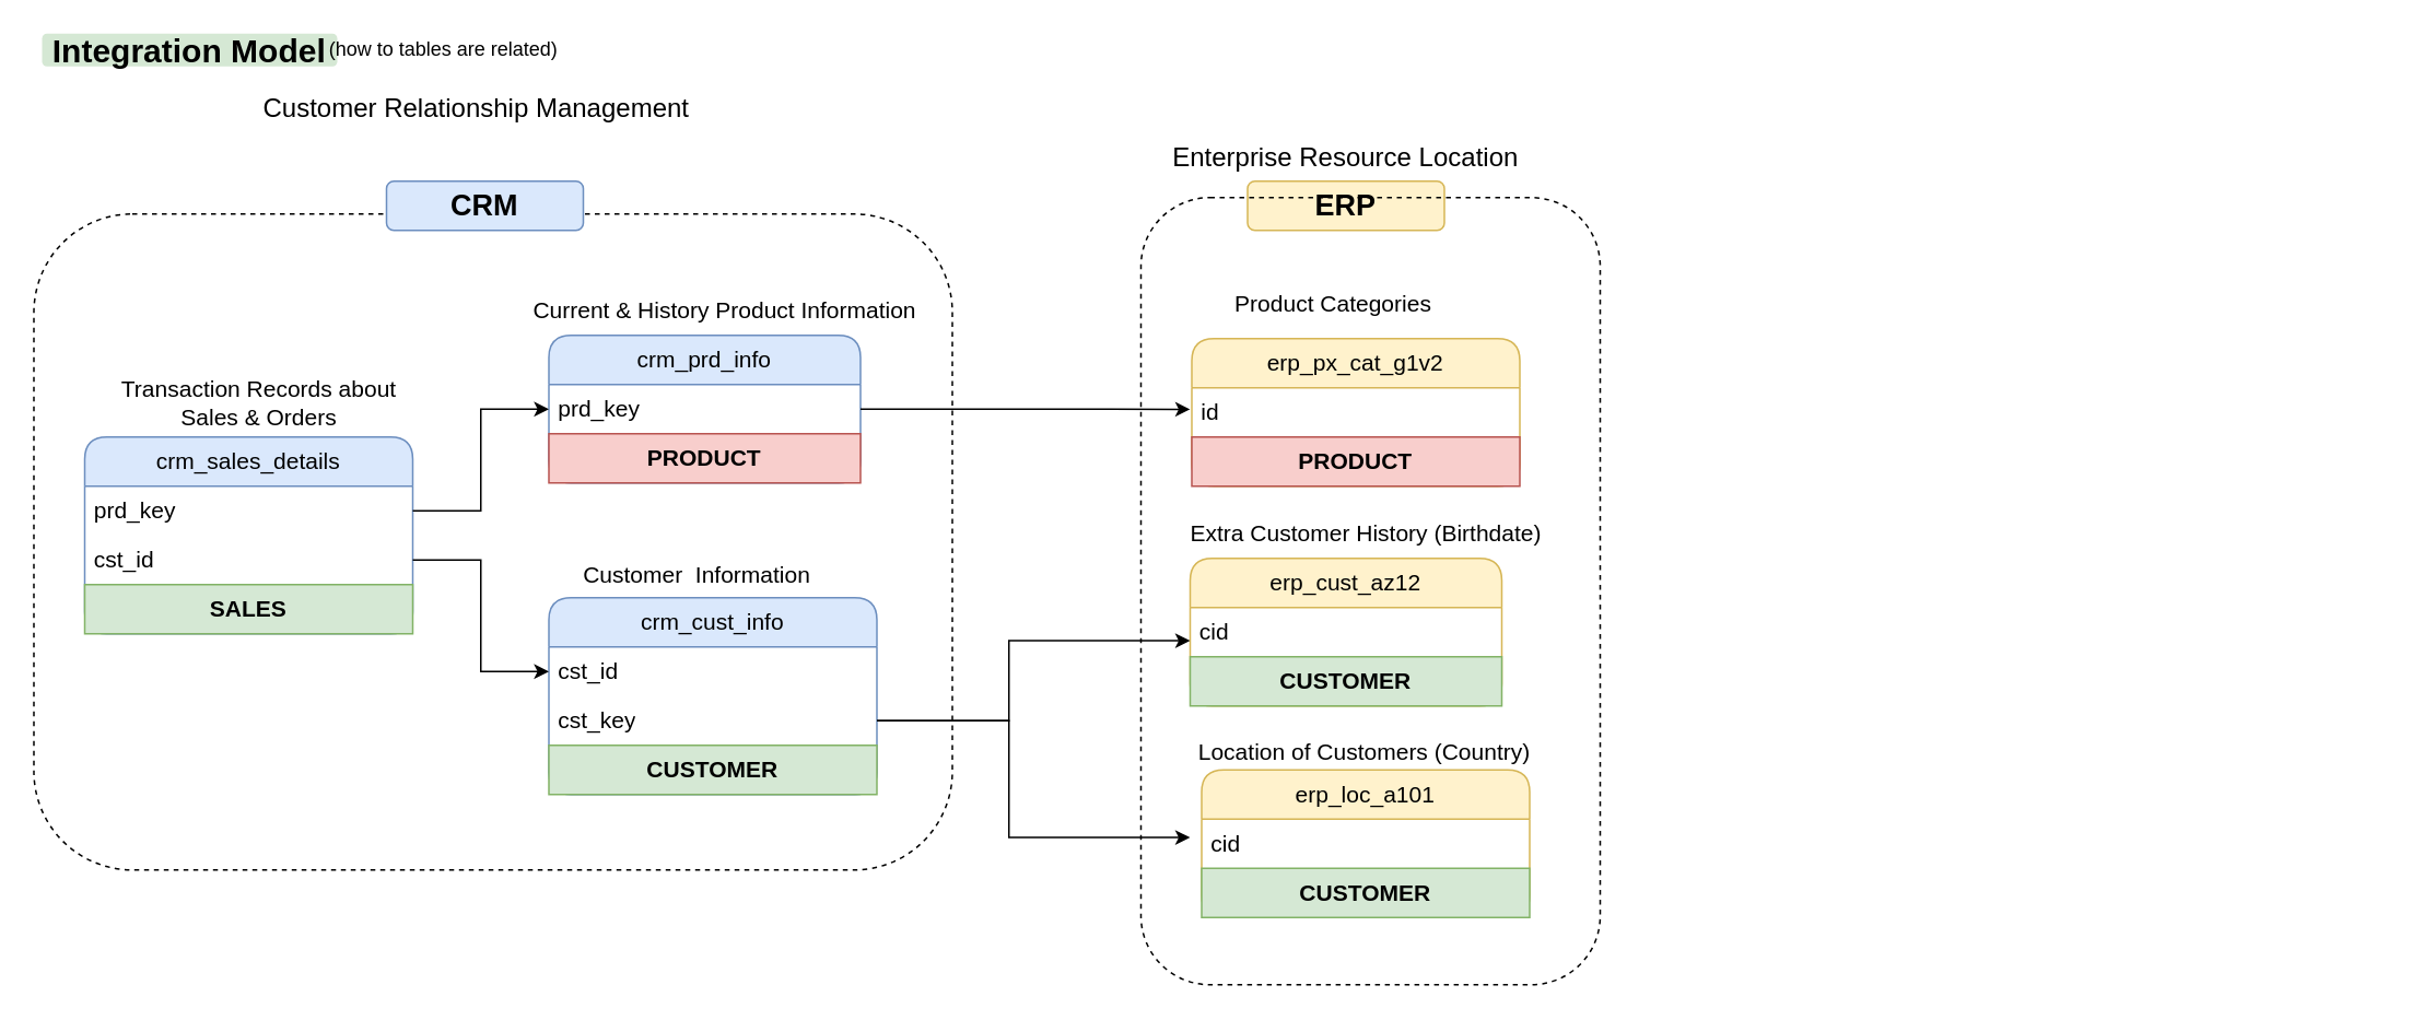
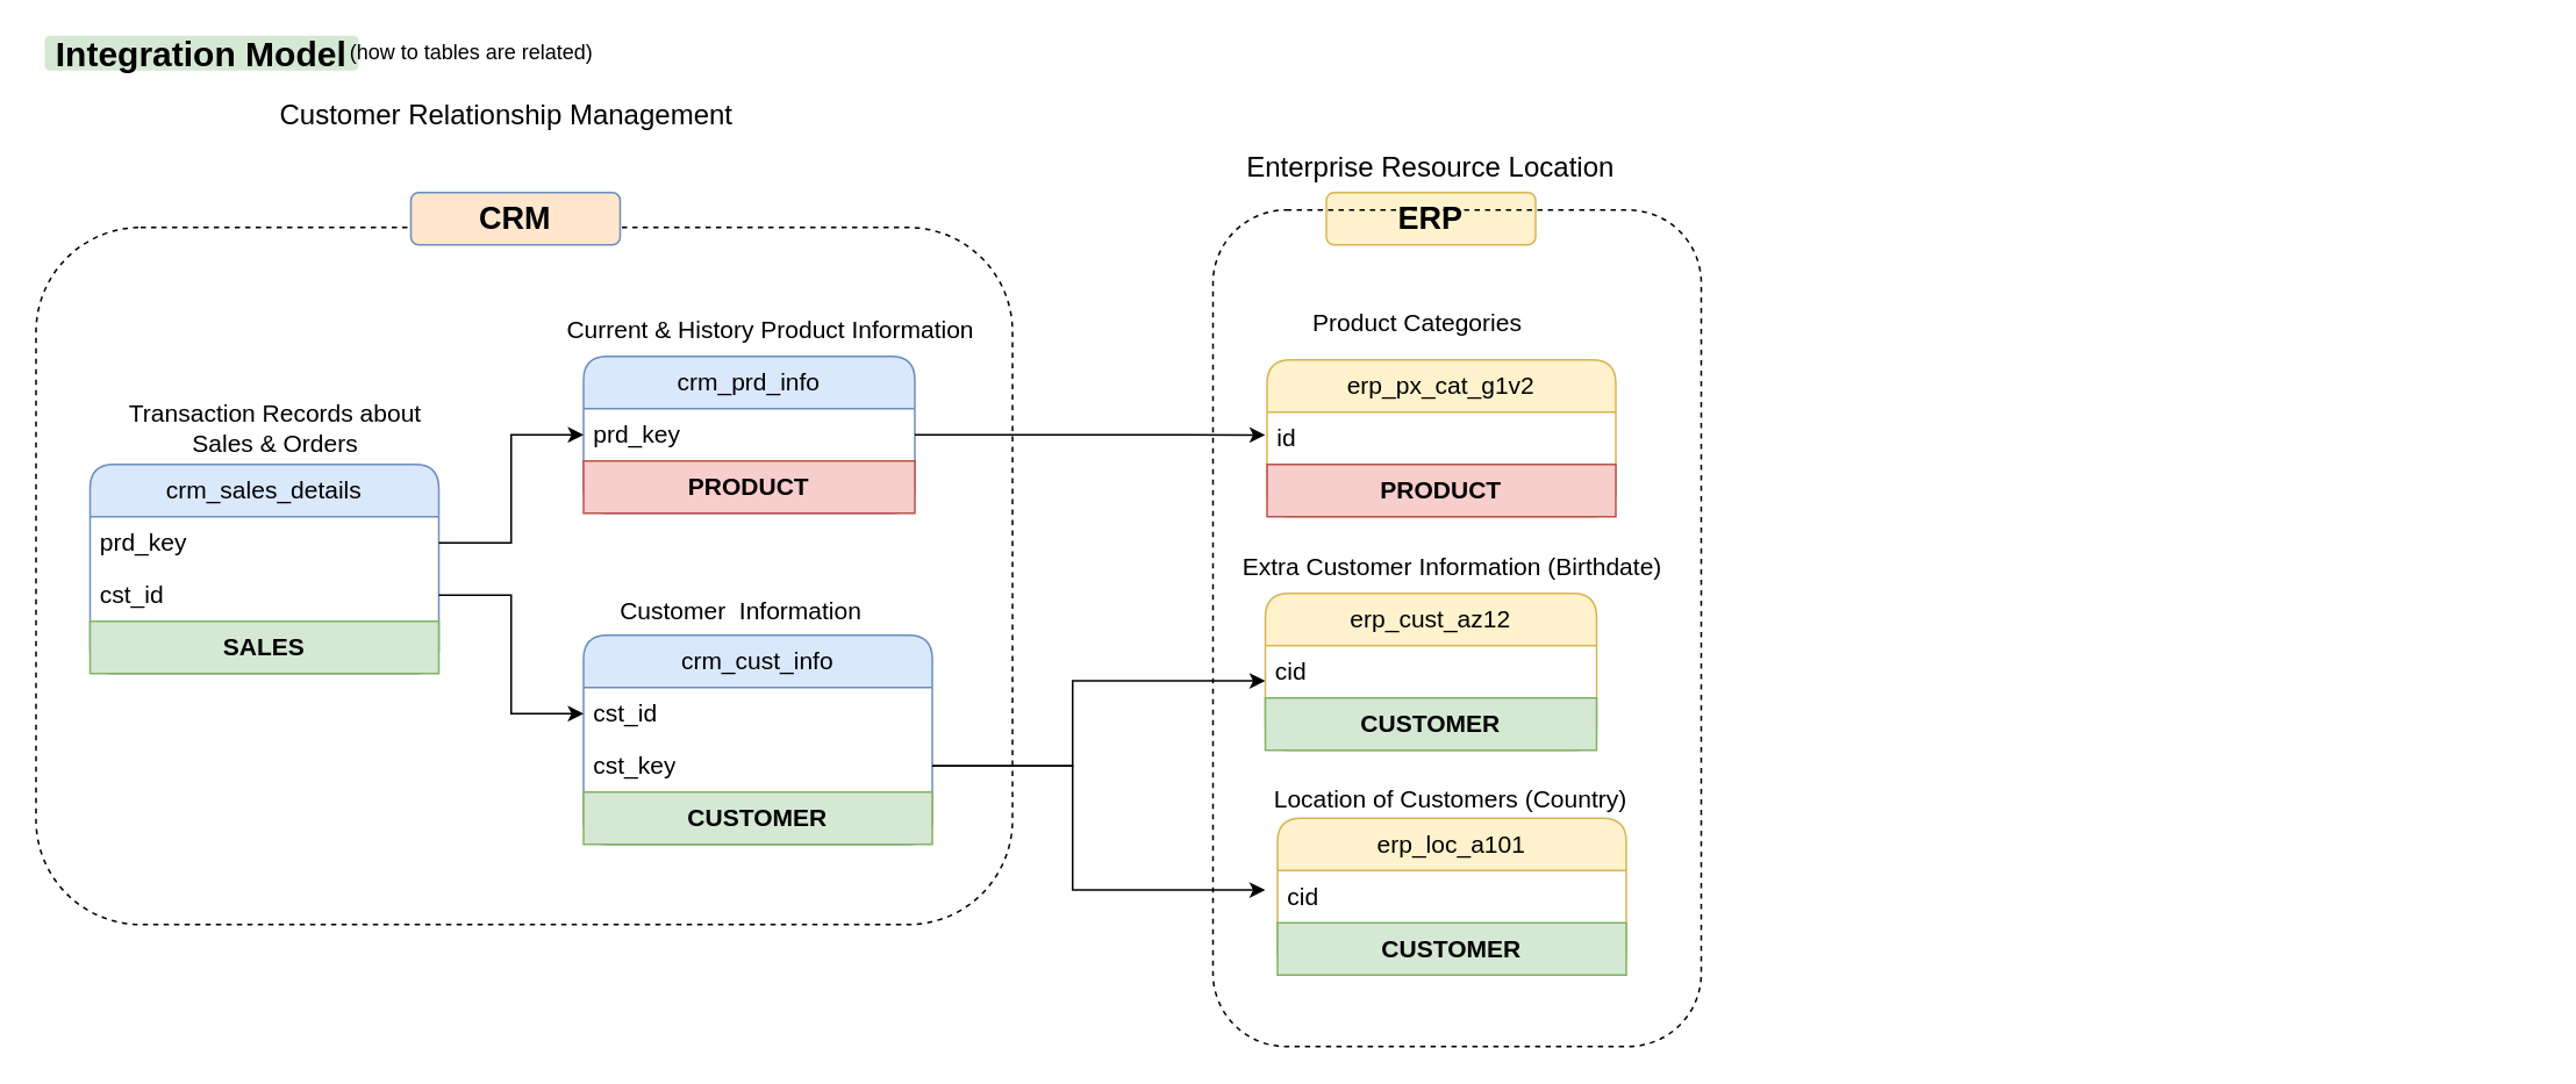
  <mxCell id="0" />
  <mxCell id="1" parent="0" />
  <mxCell id="2" value="crm_cust_info" style="swimlane;fontStyle=0;childLayout=stackLayout;horizontal=1;startSize=30;horizontalStack=0;resizeParent=1;resizeParentMax=0;resizeLast=0;collapsible=1;marginBottom=0;whiteSpace=wrap;html=1;rounded=1;fillColor=#dae8fc;strokeColor=#6c8ebf;fontSize=14;" vertex="1" parent="1"><mxGeometry x="334" y="364" width="200" height="120" as="geometry" /></mxCell>
  <mxCell id="3" value="cst_id" style="text;strokeColor=none;fillColor=none;align=left;verticalAlign=middle;spacingLeft=4;spacingRight=4;overflow=hidden;points=[[0,0.5],[1,0.5]];portConstraint=eastwest;rotatable=0;whiteSpace=wrap;html=1;fontSize=14;" vertex="1" parent="2"><mxGeometry y="30" width="200" height="30" as="geometry" /></mxCell>
  <mxCell id="4" value="cst_key" style="text;strokeColor=none;fillColor=none;align=left;verticalAlign=middle;spacingLeft=4;spacingRight=4;overflow=hidden;points=[[0,0.5],[1,0.5]];portConstraint=eastwest;rotatable=0;whiteSpace=wrap;html=1;fontSize=14;" vertex="1" parent="2"><mxGeometry y="60" width="200" height="30" as="geometry" /></mxCell>
  <mxCell id="5" value="&lt;b&gt;CUSTOMER&lt;/b&gt;" style="text;strokeColor=#82b366;fillColor=#d5e8d4;align=center;verticalAlign=middle;spacingLeft=4;spacingRight=4;overflow=hidden;points=[[0,0.5],[1,0.5]];portConstraint=eastwest;rotatable=0;whiteSpace=wrap;html=1;fontSize=14;rounded=0;" vertex="1" parent="2"><mxGeometry y="90" width="200" height="30" as="geometry" /></mxCell>
  <mxCell id="6" value="&lt;b&gt;&lt;font style=&quot;font-size: 20px;&quot;&gt;Integration Model&lt;/font&gt;&lt;/b&gt;" style="rounded=1;whiteSpace=wrap;html=1;strokeColor=none;fillColor=#d5e8d4;" vertex="1" parent="1"><mxGeometry x="25" y="20" width="180" height="20" as="geometry" /></mxCell>
  <mxCell id="7" value="(how to tables are related)" style="rounded=0;whiteSpace=wrap;html=1;strokeColor=none;fillColor=none;" vertex="1" parent="1"><mxGeometry x="195" y="20" width="150" height="20" as="geometry" /></mxCell>
  <mxCell id="8" value="Customer&amp;nbsp; Information" style="text;html=1;align=center;verticalAlign=middle;whiteSpace=wrap;rounded=0;fontSize=14;" vertex="1" parent="1"><mxGeometry x="322" y="335" width="205" height="30" as="geometry" /></mxCell>
  <mxCell id="9" value="crm_prd_info" style="swimlane;fontStyle=0;childLayout=stackLayout;horizontal=1;startSize=30;horizontalStack=0;resizeParent=1;resizeParentMax=0;resizeLast=0;collapsible=1;marginBottom=0;whiteSpace=wrap;html=1;rounded=1;fillColor=#dae8fc;strokeColor=#6c8ebf;fontSize=14;" vertex="1" parent="1"><mxGeometry x="334" y="204" width="190" height="90" as="geometry" /></mxCell>
  <mxCell id="10" value="prd_key" style="text;strokeColor=none;fillColor=none;align=left;verticalAlign=middle;spacingLeft=4;spacingRight=4;overflow=hidden;points=[[0,0.5],[1,0.5]];portConstraint=eastwest;rotatable=0;whiteSpace=wrap;html=1;fontSize=14;rounded=0;" vertex="1" parent="9"><mxGeometry y="30" width="190" height="30" as="geometry" /></mxCell>
  <mxCell id="11" value="&lt;b&gt;PRODUCT&lt;/b&gt;" style="text;strokeColor=#b85450;fillColor=#f8cecc;align=center;verticalAlign=middle;spacingLeft=4;spacingRight=4;overflow=hidden;points=[[0,0.5],[1,0.5]];portConstraint=eastwest;rotatable=0;whiteSpace=wrap;html=1;fontSize=14;rounded=0;" vertex="1" parent="9"><mxGeometry y="60" width="190" height="30" as="geometry" /></mxCell>
  <mxCell id="12" value="Current &amp;amp; History Product Information" style="text;html=1;align=center;verticalAlign=middle;whiteSpace=wrap;rounded=0;fontSize=14;" vertex="1" parent="1"><mxGeometry x="319" y="174" width="245" height="30" as="geometry" /></mxCell>
  <mxCell id="13" value="crm_sales_details" style="swimlane;fontStyle=0;childLayout=stackLayout;horizontal=1;startSize=30;horizontalStack=0;resizeParent=1;resizeParentMax=0;resizeLast=0;collapsible=1;marginBottom=0;whiteSpace=wrap;html=1;rounded=1;fillColor=#dae8fc;strokeColor=#6c8ebf;fontSize=14;" vertex="1" parent="1"><mxGeometry x="51" y="266" width="200" height="120" as="geometry" /></mxCell>
  <mxCell id="14" value="prd_key" style="text;strokeColor=none;fillColor=none;align=left;verticalAlign=middle;spacingLeft=4;spacingRight=4;overflow=hidden;points=[[0,0.5],[1,0.5]];portConstraint=eastwest;rotatable=0;whiteSpace=wrap;html=1;fontSize=14;" vertex="1" parent="13"><mxGeometry y="30" width="200" height="30" as="geometry" /></mxCell>
  <mxCell id="15" value="cst_id" style="text;strokeColor=none;fillColor=none;align=left;verticalAlign=middle;spacingLeft=4;spacingRight=4;overflow=hidden;points=[[0,0.5],[1,0.5]];portConstraint=eastwest;rotatable=0;whiteSpace=wrap;html=1;fontSize=14;" vertex="1" parent="13"><mxGeometry y="60" width="200" height="30" as="geometry" /></mxCell>
  <mxCell id="16" value="&lt;b&gt;SALES&lt;/b&gt;" style="text;strokeColor=#82b366;fillColor=#d5e8d4;align=center;verticalAlign=middle;spacingLeft=4;spacingRight=4;overflow=hidden;points=[[0,0.5],[1,0.5]];portConstraint=eastwest;rotatable=0;whiteSpace=wrap;html=1;fontSize=14;rounded=0;" vertex="1" parent="13"><mxGeometry y="90" width="200" height="30" as="geometry" /></mxCell>
  <mxCell id="17" value="Transaction Records about Sales &amp;amp; Orders" style="text;html=1;align=center;verticalAlign=middle;whiteSpace=wrap;rounded=0;fontSize=14;" vertex="1" parent="1"><mxGeometry x="55" y="230" width="205" height="30" as="geometry" /></mxCell>
  <mxCell id="18" style="edgeStyle=orthogonalEdgeStyle;rounded=0;orthogonalLoop=1;jettySize=auto;html=1;exitX=1;exitY=0.5;exitDx=0;exitDy=0;entryX=0;entryY=0.5;entryDx=0;entryDy=0;" edge="1" parent="1" source="14" target="9"><mxGeometry relative="1" as="geometry" /></mxCell>
  <mxCell id="19" style="edgeStyle=orthogonalEdgeStyle;rounded=0;orthogonalLoop=1;jettySize=auto;html=1;exitX=1;exitY=0.5;exitDx=0;exitDy=0;" edge="1" parent="1" source="15" target="3"><mxGeometry relative="1" as="geometry" /></mxCell>
  <mxCell id="20" value="" style="rounded=1;whiteSpace=wrap;html=1;fillColor=none;dashed=1;" vertex="1" parent="1"><mxGeometry x="20" y="130" width="560" height="400" as="geometry" /></mxCell>
- <mxCell id="21" value="&lt;b&gt;&lt;font style=&quot;font-size: 18px;&quot;&gt;CRM&lt;/font&gt;&lt;/b&gt;" style="rounded=1;whiteSpace=wrap;html=1;fillColor=#dae8fc;strokeColor=#6c8ebf;" vertex="1" parent="1"><mxGeometry x="235" y="110" width="120" height="30" as="geometry" /></mxCell>
+ <mxCell id="21" value="&lt;b&gt;&lt;font style=&quot;font-size: 18px;&quot;&gt;CRM&lt;/font&gt;&lt;/b&gt;" style="rounded=1;whiteSpace=wrap;html=1;fillColor=#ffe6cc;strokeColor=#6c8ebf;" vertex="1" parent="1"><mxGeometry x="235" y="110" width="120" height="30" as="geometry" /></mxCell>
  <mxCell id="22" value="Customer Relationship Management" style="text;html=1;align=center;verticalAlign=middle;whiteSpace=wrap;rounded=0;fontSize=16;" vertex="1" parent="1"><mxGeometry x="155" y="50" width="270" height="30" as="geometry" /></mxCell>
  <mxCell id="23" value="" style="group" vertex="1" connectable="0" parent="1"><mxGeometry x="645" y="50" width="810" height="520" as="geometry" /></mxCell>
  <mxCell id="24" style="edgeStyle=orthogonalEdgeStyle;rounded=0;orthogonalLoop=1;jettySize=auto;html=1;exitX=1;exitY=0.5;exitDx=0;exitDy=0;" edge="1" parent="23" target="40"><mxGeometry relative="1" as="geometry" /></mxCell>
  <mxCell id="25" value="" style="group" vertex="1" connectable="0" parent="23"><mxGeometry x="40" y="30" width="270" height="216" as="geometry" /></mxCell>
  <mxCell id="26" value="&lt;span style=&quot;font-size: 18px;&quot;&gt;&lt;b&gt;ERP&lt;/b&gt;&lt;/span&gt;" style="rounded=1;whiteSpace=wrap;html=1;fillColor=#fff2cc;strokeColor=#d6b656;" vertex="1" parent="25"><mxGeometry x="75" y="30" width="120" height="30" as="geometry" /></mxCell>
  <mxCell id="27" value="Enterprise Resource Location" style="text;html=1;align=center;verticalAlign=middle;whiteSpace=wrap;rounded=0;fontSize=16;" vertex="1" parent="25"><mxGeometry width="270" height="30" as="geometry" /></mxCell>
  <mxCell id="28" value="" style="group" vertex="1" connectable="0" parent="25"><mxGeometry x="25" y="90" width="216" height="126" as="geometry" /></mxCell>
  <mxCell id="29" value="erp_px_cat_g1v2" style="swimlane;fontStyle=0;childLayout=stackLayout;horizontal=1;startSize=30;horizontalStack=0;resizeParent=1;resizeParentMax=0;resizeLast=0;collapsible=1;marginBottom=0;whiteSpace=wrap;html=1;rounded=1;fontSize=14;fillColor=#fff2cc;strokeColor=#d6b656;" vertex="1" parent="28"><mxGeometry x="16" y="36" width="200" height="90" as="geometry" /></mxCell>
  <mxCell id="30" value="id" style="text;strokeColor=none;fillColor=none;align=left;verticalAlign=middle;spacingLeft=4;spacingRight=4;overflow=hidden;points=[[0,0.5],[1,0.5]];portConstraint=eastwest;rotatable=0;whiteSpace=wrap;html=1;fontSize=14;" vertex="1" parent="29"><mxGeometry y="30" width="200" height="30" as="geometry" /></mxCell>
  <mxCell id="31" value="&lt;b&gt;PRODUCT&lt;/b&gt;" style="text;strokeColor=#b85450;fillColor=#f8cecc;align=center;verticalAlign=middle;spacingLeft=4;spacingRight=4;overflow=hidden;points=[[0,0.5],[1,0.5]];portConstraint=eastwest;rotatable=0;whiteSpace=wrap;html=1;fontSize=14;rounded=0;" vertex="1" parent="29"><mxGeometry y="60" width="200" height="30" as="geometry" /></mxCell>
  <mxCell id="32" value="Product Categories" style="text;html=1;align=center;verticalAlign=middle;whiteSpace=wrap;rounded=0;fontSize=14;" vertex="1" parent="28"><mxGeometry width="205" height="30" as="geometry" /></mxCell>
  <mxCell id="33" value="" style="group" vertex="1" connectable="0" parent="23"><mxGeometry x="65" y="260" width="245" height="120" as="geometry" /></mxCell>
  <mxCell id="34" value="erp_cust_az12" style="swimlane;fontStyle=0;childLayout=stackLayout;horizontal=1;startSize=30;horizontalStack=0;resizeParent=1;resizeParentMax=0;resizeLast=0;collapsible=1;marginBottom=0;whiteSpace=wrap;html=1;rounded=1;fillColor=#fff2cc;strokeColor=#d6b656;fontSize=14;" vertex="1" parent="33"><mxGeometry x="15" y="30" width="190" height="90" as="geometry" /></mxCell>
  <mxCell id="35" value="cid" style="text;strokeColor=none;fillColor=none;align=left;verticalAlign=middle;spacingLeft=4;spacingRight=4;overflow=hidden;points=[[0,0.5],[1,0.5]];portConstraint=eastwest;rotatable=0;whiteSpace=wrap;html=1;fontSize=14;rounded=0;" vertex="1" parent="34"><mxGeometry y="30" width="190" height="30" as="geometry" /></mxCell>
  <mxCell id="36" value="&lt;b&gt;CUSTOMER&lt;/b&gt;" style="text;strokeColor=#82b366;fillColor=#d5e8d4;align=center;verticalAlign=middle;spacingLeft=4;spacingRight=4;overflow=hidden;points=[[0,0.5],[1,0.5]];portConstraint=eastwest;rotatable=0;whiteSpace=wrap;html=1;fontSize=14;rounded=0;" vertex="1" parent="34"><mxGeometry y="60" width="190" height="30" as="geometry" /></mxCell>
- <mxCell id="37" value="Extra Customer History (Birthdate)" style="text;html=1;align=center;verticalAlign=middle;whiteSpace=wrap;rounded=0;fontSize=14;" vertex="1" parent="33"><mxGeometry width="245" height="30" as="geometry" /></mxCell>
+ <mxCell id="37" value="Extra Customer Information (Birthdate)" style="text;html=1;align=center;verticalAlign=middle;whiteSpace=wrap;rounded=0;fontSize=14;" vertex="1" parent="33"><mxGeometry width="245" height="30" as="geometry" /></mxCell>
  <mxCell id="38" value="" style="group" vertex="1" connectable="0" parent="23"><mxGeometry x="75" y="390" width="223" height="119" as="geometry" /></mxCell>
  <mxCell id="39" value="erp_loc_a101" style="swimlane;fontStyle=0;childLayout=stackLayout;horizontal=1;startSize=30;horizontalStack=0;resizeParent=1;resizeParentMax=0;resizeLast=0;collapsible=1;marginBottom=0;whiteSpace=wrap;html=1;rounded=1;fillColor=#fff2cc;strokeColor=#d6b656;fontSize=14;" vertex="1" parent="38"><mxGeometry x="12" y="29" width="200" height="90" as="geometry" /></mxCell>
  <mxCell id="40" value="cid" style="text;strokeColor=none;fillColor=none;align=left;verticalAlign=middle;spacingLeft=4;spacingRight=4;overflow=hidden;points=[[0,0.5],[1,0.5]];portConstraint=eastwest;rotatable=0;whiteSpace=wrap;html=1;fontSize=14;" vertex="1" parent="39"><mxGeometry y="30" width="200" height="30" as="geometry" /></mxCell>
  <mxCell id="41" value="&lt;b&gt;CUSTOMER&lt;/b&gt;" style="text;strokeColor=#82b366;fillColor=#d5e8d4;align=center;verticalAlign=middle;spacingLeft=4;spacingRight=4;overflow=hidden;points=[[0,0.5],[1,0.5]];portConstraint=eastwest;rotatable=0;whiteSpace=wrap;html=1;fontSize=14;rounded=0;" vertex="1" parent="39"><mxGeometry y="60" width="200" height="30" as="geometry" /></mxCell>
  <mxCell id="42" value="Location of Customers (Country)" style="text;html=1;align=center;verticalAlign=middle;whiteSpace=wrap;rounded=0;fontSize=14;" vertex="1" parent="38"><mxGeometry width="223" height="35" as="geometry" /></mxCell>
  <mxCell id="43" value="" style="rounded=1;whiteSpace=wrap;html=1;strokeColor=default;fillColor=none;dashed=1;" vertex="1" parent="23"><mxGeometry x="50" y="70" width="280" height="480" as="geometry" /></mxCell>
  <mxCell id="44" style="edgeStyle=orthogonalEdgeStyle;rounded=0;orthogonalLoop=1;jettySize=auto;html=1;entryX=0.107;entryY=0.269;entryDx=0;entryDy=0;entryPerimeter=0;" edge="1" parent="1" source="10" target="43"><mxGeometry relative="1" as="geometry" /></mxCell>
  <mxCell id="45" style="edgeStyle=orthogonalEdgeStyle;rounded=0;orthogonalLoop=1;jettySize=auto;html=1;entryX=0.107;entryY=0.563;entryDx=0;entryDy=0;entryPerimeter=0;" edge="1" parent="1" source="4" target="43"><mxGeometry relative="1" as="geometry" /></mxCell>
  <mxCell id="46" style="edgeStyle=orthogonalEdgeStyle;rounded=0;orthogonalLoop=1;jettySize=auto;html=1;entryX=0.107;entryY=0.813;entryDx=0;entryDy=0;entryPerimeter=0;" edge="1" parent="1" source="4" target="43"><mxGeometry relative="1" as="geometry" /></mxCell>
